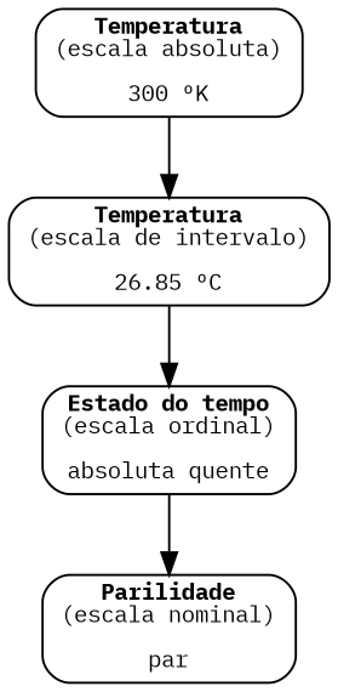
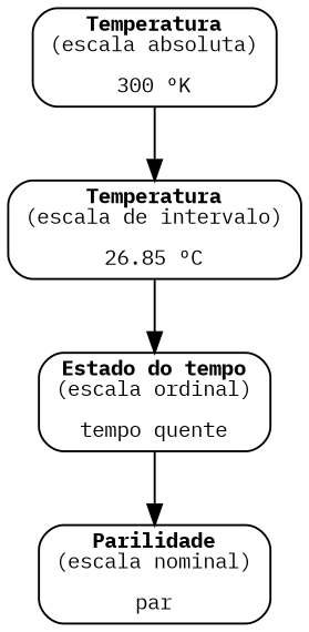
  digraph {
    compound=true
    ordering=out
    rankdir=TB
    fontname="IBM Plex Mono"
    node [fontname="IBM Plex Mono" fontsize=10 shape=box style=rounded]
    edge [fontname="IBM Plex Mono"]
    n1 [label=<<b>Temperatura</b><br/>(escala absoluta)<br/><br/>300 ºK>]
    n2 [label=<<b>Temperatura</b><br/>(escala de intervalo)<br/><br/>26.85 ºC>]
-   n3 [label=<<b>Estado do tempo</b><br/>(escala ordinal)<br/><br/>absoluta quente>]
+   n3 [label=<<b>Estado do tempo</b><br/>(escala ordinal)<br/><br/>tempo quente>]
    n4 [label=<<b>Parilidade</b><br/>(escala nominal)<br/><br/>par>]
    subgraph cluster_1 {
      fontsize=12
      label=Escala
      shape=box
      style=rounded
    }
    subgraph sub_2 {
      fontsize=12
      label=Exemplo
      shape=box
      style=rounded
      n1
      n2
      n3
      n4
    }
    n1 -> n2
    n2 -> n3
    n3 -> n4
  }
